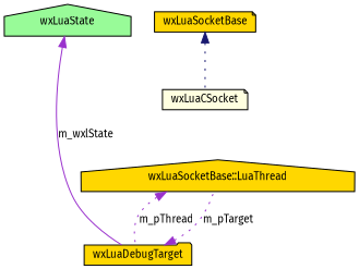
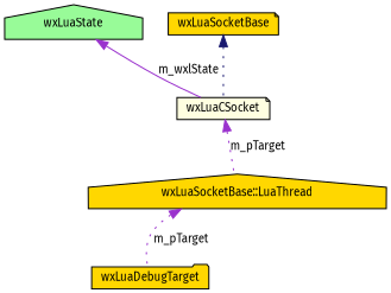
  digraph {
    fontname="Fira Sans"
    node [color=black fillcolor=gold fontname="Fira Sans" fontsize=10 shape=house style=filled]
    edge [color=darkorchid3 dir=back fontname="Fira Sans" fontsize=10 labelfontname=FreeSans labelfontsize=10 style=dotted]
    n1 [fontcolor=black height=0.2 label="wxLuaSocketBase::LuaThread" width=0.4]
    n2 [height=0.2 label=wxLuaDebugTarget shape=folder width=0.4]
    n3 [fillcolor=lightyellow height=0.2 label=wxLuaCSocket shape=note width=0.4]
    n4 [height=0.2 label=wxLuaSocketBase shape=note width=0.4]
    n5 [fillcolor=palegreen height=0.2 label=wxLuaState width=0.4]
-   n1 -> n2 [label=m_pThread]
-   n2 -> n1 [label=m_pTarget]
+   n1 -> n2 [label=m_pTarget]
+   n3 -> n1 [label=m_pTarget]
    n4 -> n3 [color=midnightblue]
-   n5 -> n2 [label=m_wxlState style=solid]
+   n5 -> n3 [label=m_wxlState style=solid]
  }
